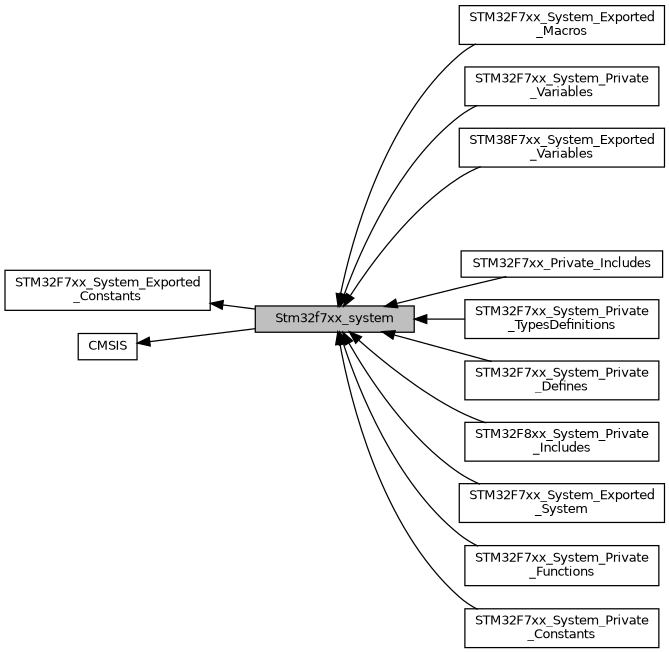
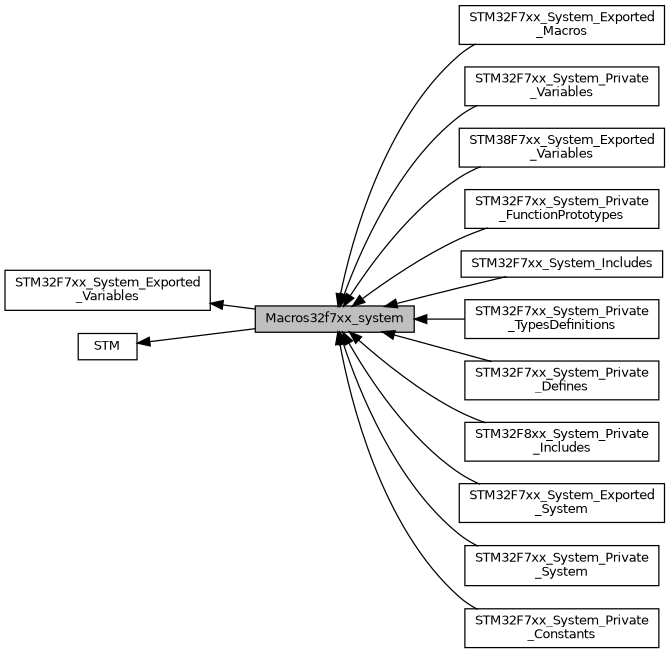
  digraph {
    rankdir=LR
    node [color=black fillcolor=white fontname=Helvetica fontsize=10 shape=record style=filled]
    edge [dir=back fontname=Helvetica fontsize=10 labelfontname=Helvetica labelfontsize=10 shape=plaintext style=solid]
    n1 [height=0.2 label="STM32F7xx_System_Exported\l_Macros" width=0.4]
    n2 [height=0.2 label="STM32F7xx_System_Private\l_Variables" width=0.4]
    n3 [height=0.2 label="STM38F7xx_System_Exported\l_Variables" width=0.4]
-   n5 [height=0.2 label=STM32F7xx_Private_Includes width=0.4]
-   n6 [fillcolor=grey75 fontcolor=black height=0.2 label=Stm32f7xx_system width=0.4]
+   n4 [height=0.2 label="STM32F7xx_System_Private\l_FunctionPrototypes" width=0.4]
+   n5 [height=0.2 label=STM32F7xx_System_Includes width=0.4]
+   n6 [fillcolor=grey75 fontcolor=black height=0.2 label=Macros32f7xx_system width=0.4]
    n7 [height=0.2 label="STM32F7xx_System_Private\l_TypesDefinitions" width=0.4]
    n8 [height=0.2 label="STM32F7xx_System_Private\l_Defines" width=0.4]
    n9 [height=0.2 label="STM32F8xx_System_Private\l_Includes" width=0.4]
    n10 [height=0.2 label="STM32F7xx_System_Exported\l_System" width=0.4]
-   n11 [height=0.2 label="STM32F7xx_System_Private\l_Functions" width=0.4]
+   n11 [height=0.2 label="STM32F7xx_System_Private\l_System" width=0.4]
    n12 [height=0.2 label="STM32F7xx_System_Private\l_Constants" width=0.4]
-   n13 [height=0.2 label="STM32F7xx_System_Exported\l_Constants" width=0.4]
-   n14 [height=0.2 label=CMSIS width=0.4]
+   n13 [height=0.2 label="STM32F7xx_System_Exported\l_Variables" width=0.4]
+   n14 [height=0.2 label=STM width=0.4]
    n6 -> n1
    n6 -> n2
    n6 -> n3
+   n6 -> n4
    n6 -> n5
    n6 -> n7
    n6 -> n8
    n6 -> n9
    n6 -> n10
    n6 -> n11
    n6 -> n12
    n13 -> n6
    n14 -> n6
  }
